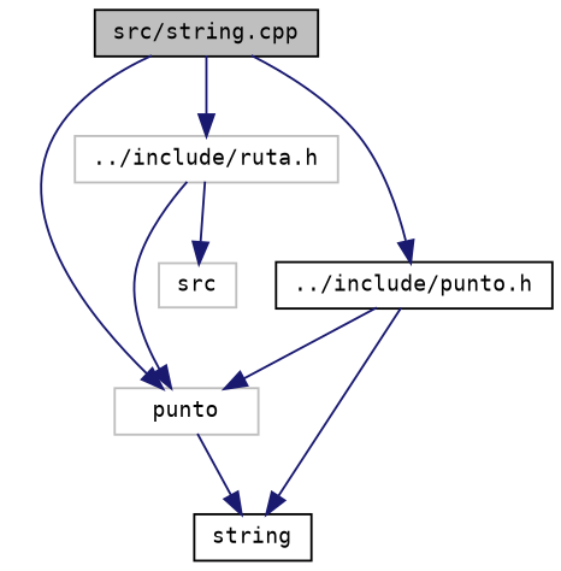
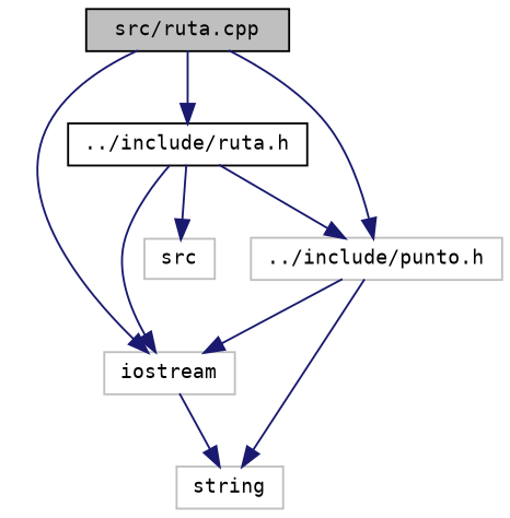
  digraph {
    fontname="DejaVu Sans Mono"
    node [color=black fillcolor=white fontname="DejaVu Sans Mono" fontsize=10 shape=record style=filled]
    edge [color=midnightblue fontname="DejaVu Sans Mono" fontsize=10 labelfontname=Helvetica labelfontsize=10 style=solid]
-   n1 [fillcolor=grey75 fontcolor=black height=0.2 label="src/string.cpp" width=0.4]
-   n2 [color=grey75 height=0.2 label=punto width=0.4]
-   n3 [color=grey75 height=0.2 label="../include/ruta.h" width=0.4]
-   n4 [height=0.2 label="../include/punto.h" width=0.4]
-   n5 [height=0.2 label=string width=0.4]
+   n1 [fillcolor=grey75 fontcolor=black height=0.2 label="src/ruta.cpp" width=0.4]
+   n2 [color=grey75 height=0.2 label=iostream width=0.4]
+   n3 [height=0.2 label="../include/ruta.h" width=0.4]
+   n4 [color=grey75 height=0.2 label="../include/punto.h" width=0.4]
+   n5 [color=grey75 height=0.2 label=string width=0.4]
    n6 [color=grey75 height=0.2 label=src width=0.4]
    n1 -> n2
    n1 -> n3
    n1 -> n4
    n2 -> n5
    n3 -> n2
+   n3 -> n4
    n3 -> n6
    n4 -> n2
    n4 -> n5
  }
